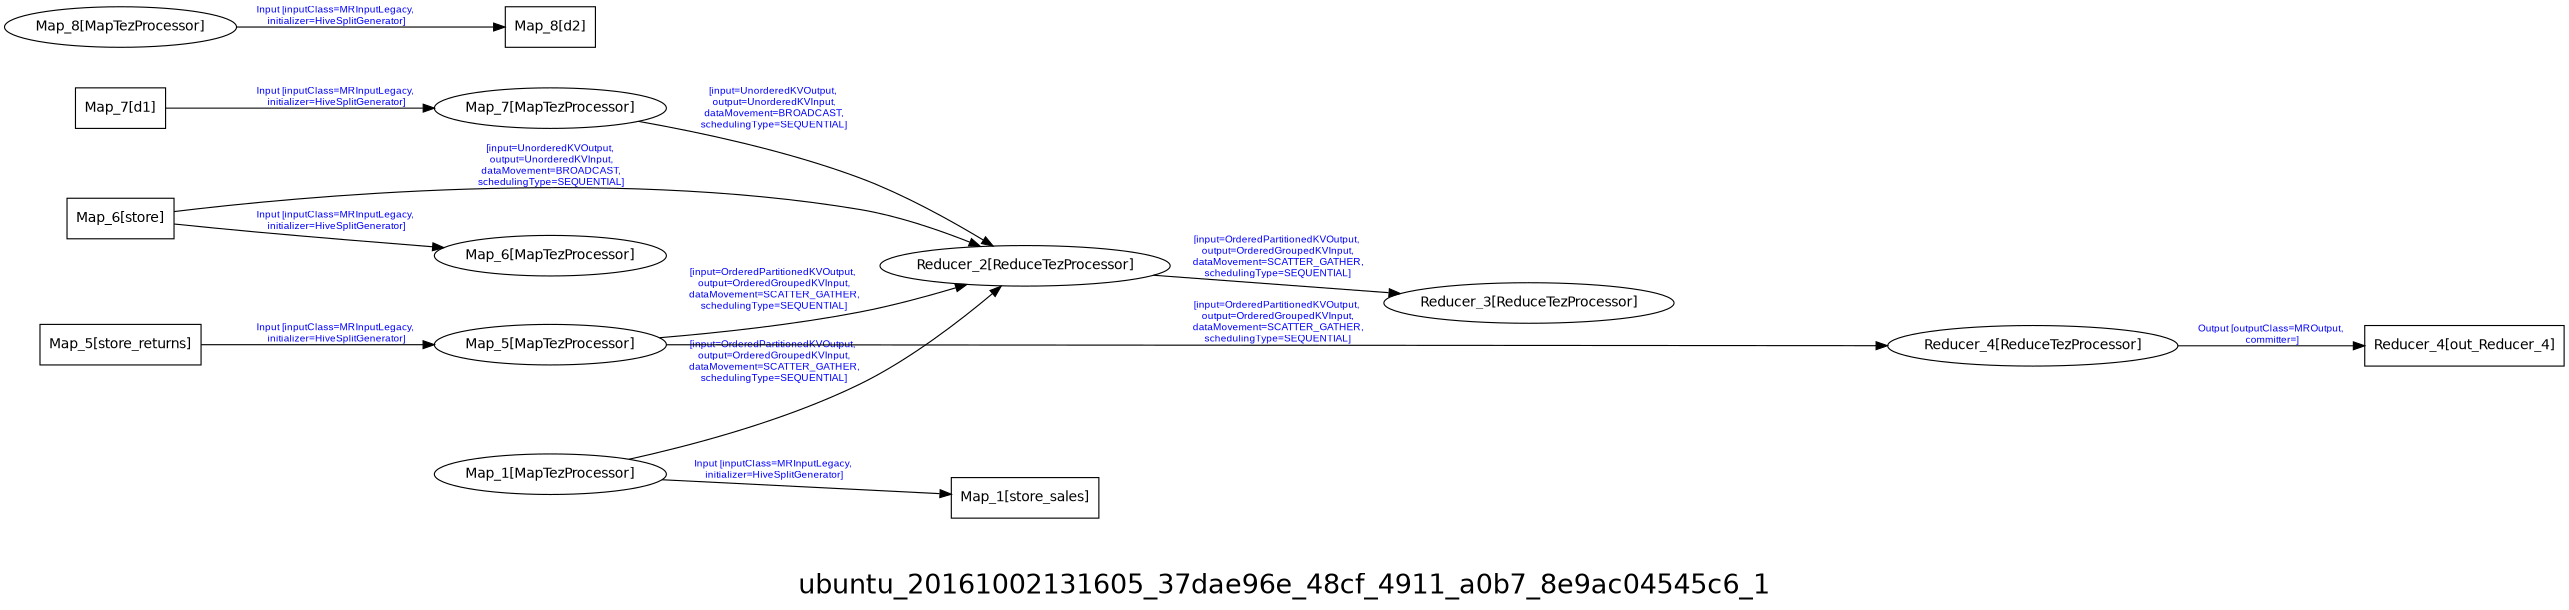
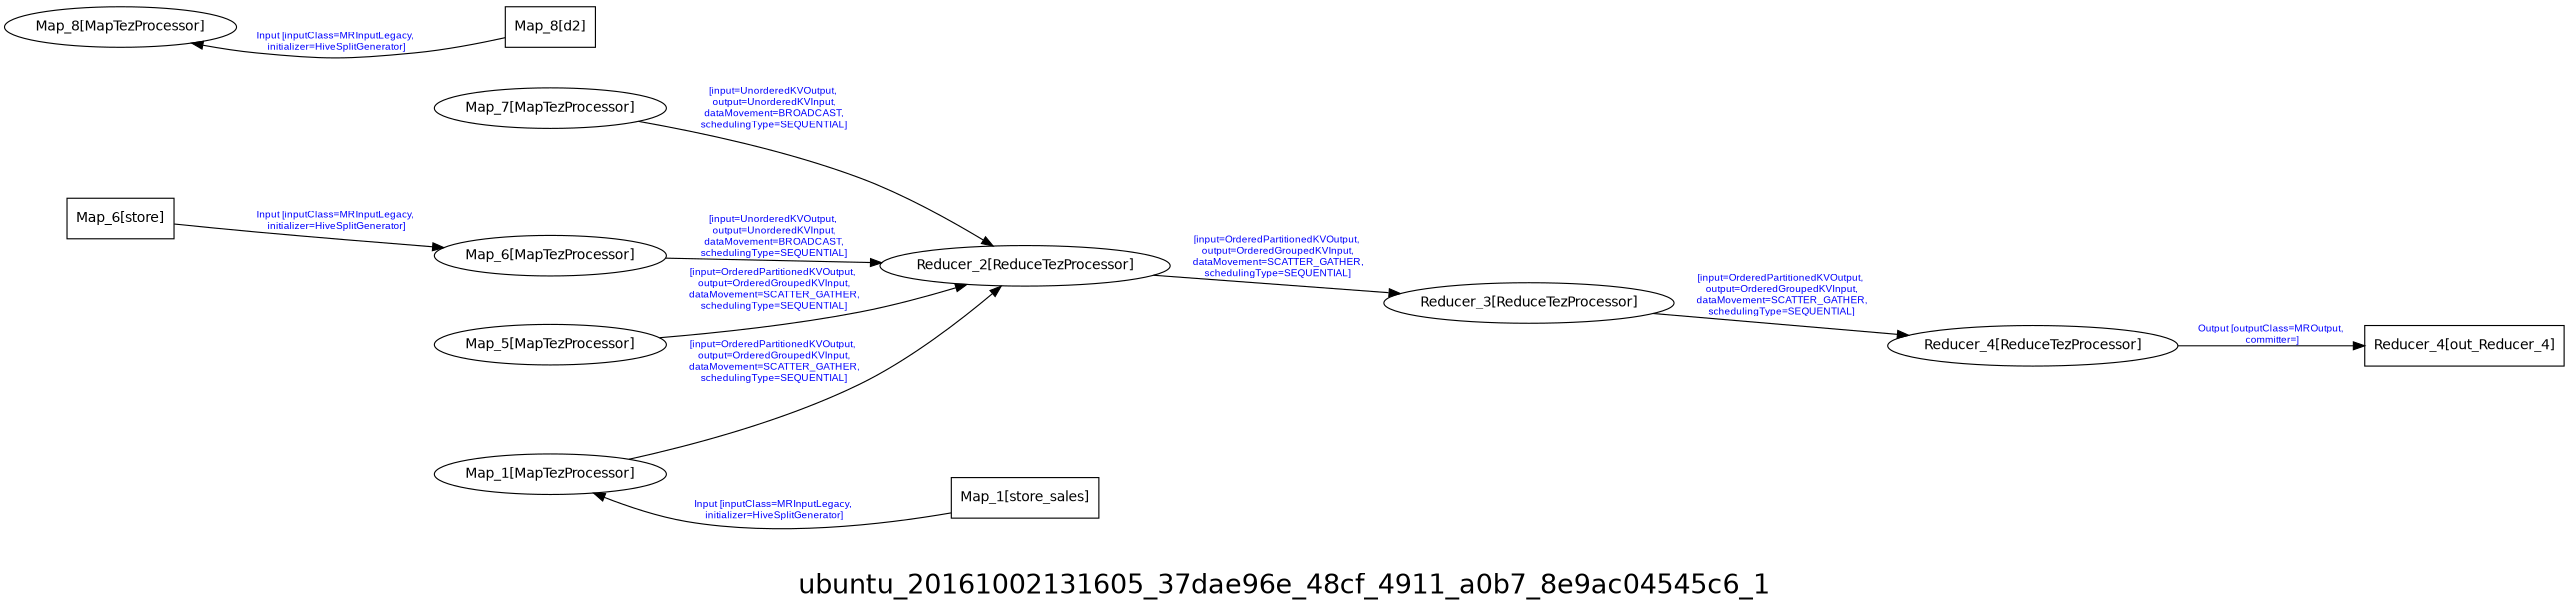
  digraph {
    fontname=Helvetica
    fontsize=24
    label=ubuntu_20161002131605_37dae96e_48cf_4911_a0b7_8e9ac04545c6_1
    rankdir=LR
    node [fontname=Helvetica fontsize=12]
    edge [fontcolor=blue fontname=Arial fontsize=9]
    n1 [label="Map_1[MapTezProcessor]"]
    n2 [label="Reducer_2[ReduceTezProcessor]"]
    n3 [label="Reducer_3[ReduceTezProcessor]"]
    n4 [label="Reducer_4[ReduceTezProcessor]"]
    n5 [label="Map_8[MapTezProcessor]"]
    n6 [label="Map_1[store_sales]" shape=box]
    n7 [label="Map_6[store]" shape=box]
    n8 [label="Map_6[MapTezProcessor]"]
    n9 [label="Reducer_4[out_Reducer_4]" shape=box]
-   n10 [label="Map_7[d1]" shape=box]
    n11 [label="Map_7[MapTezProcessor]"]
    n12 [label="Map_8[d2]" shape=box]
-   n13 [label="Map_5[store_returns]" shape=box]
    n14 [label="Map_5[MapTezProcessor]"]
    n1 -> n2 [label="[input=OrderedPartitionedKVOutput,\n output=OrderedGroupedKVInput,\n dataMovement=SCATTER_GATHER,\n schedulingType=SEQUENTIAL]"]
    n2 -> n3 [label="[input=OrderedPartitionedKVOutput,\n output=OrderedGroupedKVInput,\n dataMovement=SCATTER_GATHER,\n schedulingType=SEQUENTIAL]"]
-   n14 -> n4 [label="[input=OrderedPartitionedKVOutput,\n output=OrderedGroupedKVInput,\n dataMovement=SCATTER_GATHER,\n schedulingType=SEQUENTIAL]"]
+   n3 -> n4 [label="[input=OrderedPartitionedKVOutput,\n output=OrderedGroupedKVInput,\n dataMovement=SCATTER_GATHER,\n schedulingType=SEQUENTIAL]"]
    n4 -> n9 [label="Output [outputClass=MROutput,\n committer=]"]
-   n1 -> n6 [label="Input [inputClass=MRInputLegacy,\n initializer=HiveSplitGenerator]"]
+   n6 -> n1 [label="Input [inputClass=MRInputLegacy,\n initializer=HiveSplitGenerator]"]
    n7 -> n8 [label="Input [inputClass=MRInputLegacy,\n initializer=HiveSplitGenerator]"]
-   n7 -> n2 [label="[input=UnorderedKVOutput,\n output=UnorderedKVInput,\n dataMovement=BROADCAST,\n schedulingType=SEQUENTIAL]"]
-   n10 -> n11 [label="Input [inputClass=MRInputLegacy,\n initializer=HiveSplitGenerator]"]
+   n8 -> n2 [label="[input=UnorderedKVOutput,\n output=UnorderedKVInput,\n dataMovement=BROADCAST,\n schedulingType=SEQUENTIAL]"]
    n11 -> n2 [label="[input=UnorderedKVOutput,\n output=UnorderedKVInput,\n dataMovement=BROADCAST,\n schedulingType=SEQUENTIAL]"]
-   n5 -> n12 [label="Input [inputClass=MRInputLegacy,\n initializer=HiveSplitGenerator]"]
-   n13 -> n14 [label="Input [inputClass=MRInputLegacy,\n initializer=HiveSplitGenerator]"]
+   n12 -> n5 [label="Input [inputClass=MRInputLegacy,\n initializer=HiveSplitGenerator]"]
    n14 -> n2 [label="[input=OrderedPartitionedKVOutput,\n output=OrderedGroupedKVInput,\n dataMovement=SCATTER_GATHER,\n schedulingType=SEQUENTIAL]"]
  }
